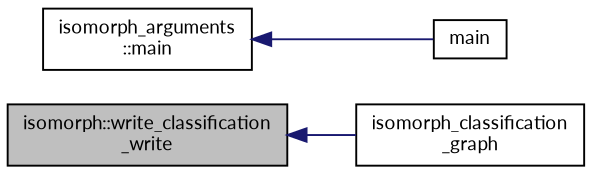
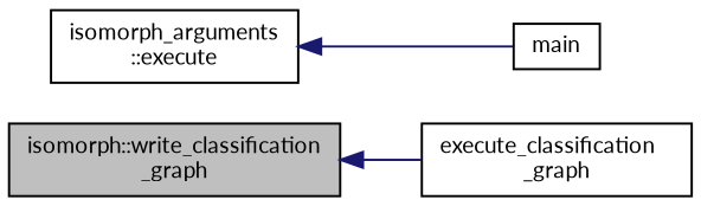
  digraph {
    fontname=Lato
    rankdir=LR
    node [color=black fillcolor=white fontname=Lato fontsize=10 shape=record style=filled]
    edge [color=midnightblue dir=back fontname=Lato fontsize=10 labelfontname=Helvetica labelfontsize=10 style=solid]
-   n1 [fillcolor=grey75 fontcolor=black height=0.2 label="isomorph::write_classification\l_write" width=0.4]
-   n2 [height=0.2 label="isomorph_classification\l_graph" width=0.4]
-   n3 [height=0.2 label="isomorph_arguments\l::main" width=0.4]
+   n1 [fillcolor=grey75 fontcolor=black height=0.2 label="isomorph::write_classification\l_graph" width=0.4]
+   n2 [height=0.2 label="execute_classification\l_graph" width=0.4]
+   n3 [height=0.2 label="isomorph_arguments\l::execute" width=0.4]
    n4 [height=0.2 label=main width=0.4]
    n1 -> n2
    n3 -> n4
  }
